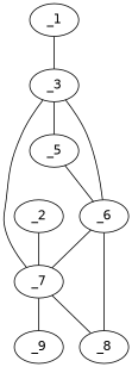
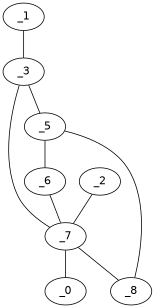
  graph {
    fontname="DejaVu Sans"
    node [fontname="DejaVu Sans"]
    edge [fontname="DejaVu Sans" valence=1]
    _1 [x=13 y=49]
    _3 [x=52 y=29]
    _2 [x=31 y=42]
    _7 [x=81 y=86]
    _8 [x=88 y=31]
-   _9 [x=103 y=60]
+   _9 [x=103 y=60 label=_0]
    _5 [x=67 y=25]
    _6 [x=76 y=27]
    _1 -- _3
    _3 -- _7
    _3 -- _5 [valence=2]
-   _3 -- _6 [valence=2]
    _2 -- _7 [valence=2]
    _7 -- _8 [valence=2]
    _7 -- _9 [valence=2]
    _5 -- _6
    _6 -- _7
-   _6 -- _8
+   _5 -- _8
  }
